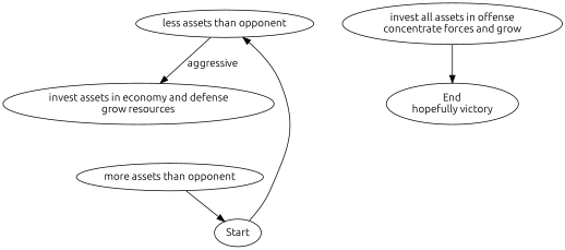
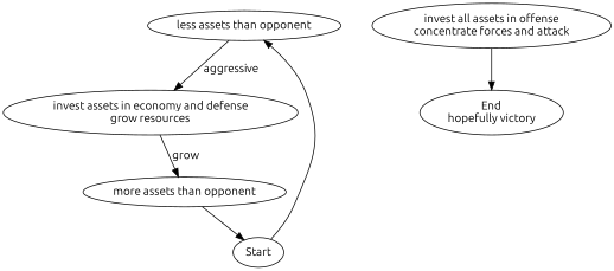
  digraph {
    fontname=Ubuntu
    node [fontname=Ubuntu]
    edge [fontname=Ubuntu]
    n1 [label="less assets than opponent"]
    n2 [label="invest assets in economy and defense\ngrow resources"]
    Start
-   n4 [label="invest all assets in offense\nconcentrate forces and grow"]
+   n4 [label="invest all assets in offense\nconcentrate forces and attack"]
    n5 [label="End\nhopefully victory"]
    n6 [label="more assets than opponent"]
    n1 -> n2 [label=aggressive]
+   n2 -> n6 [label=grow]
    Start -> n1
    n4 -> n5
    n6 -> Start
  }
